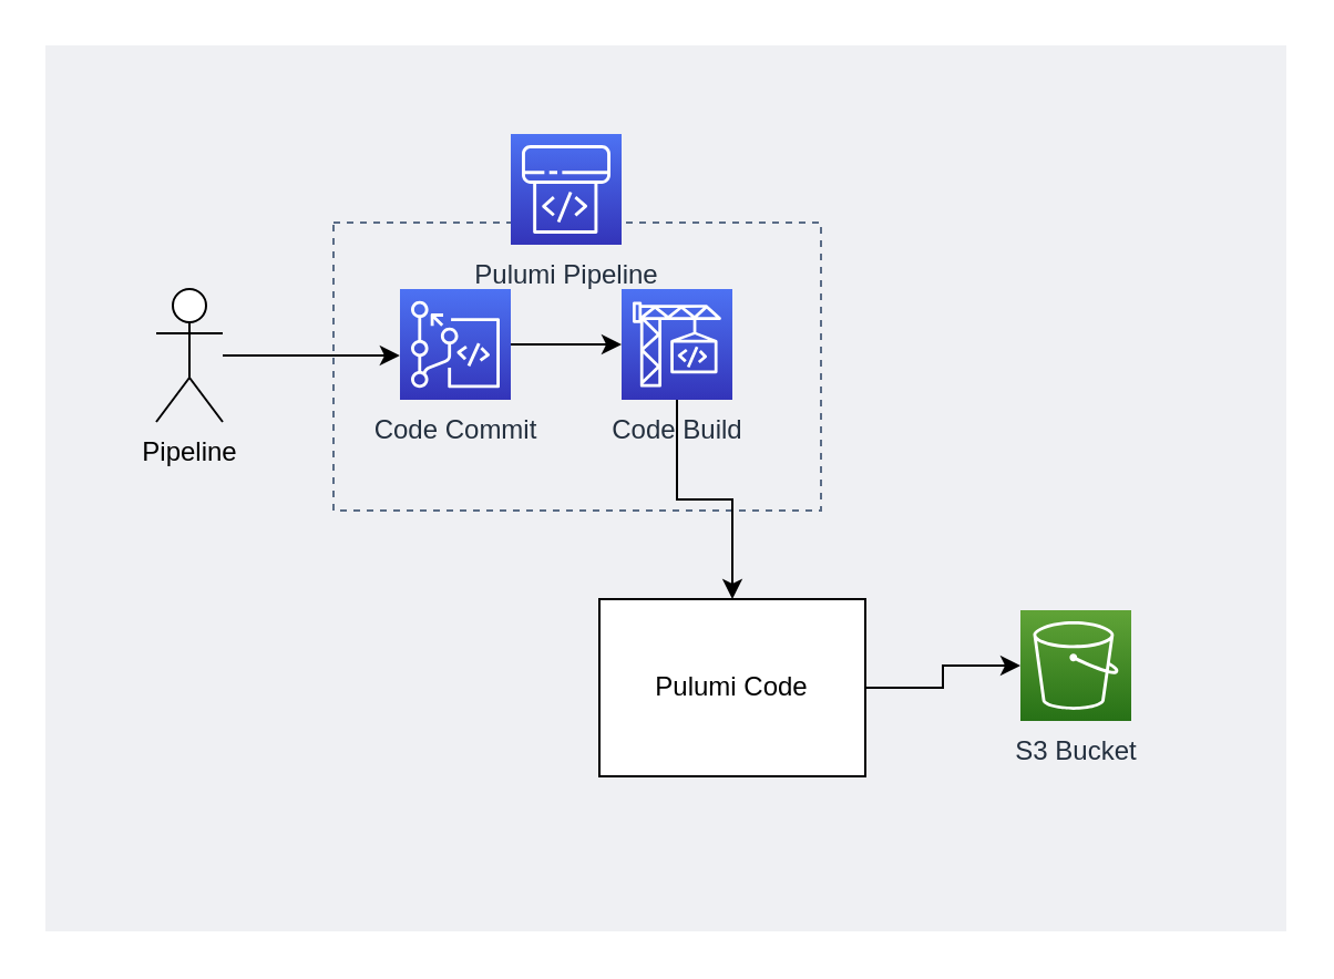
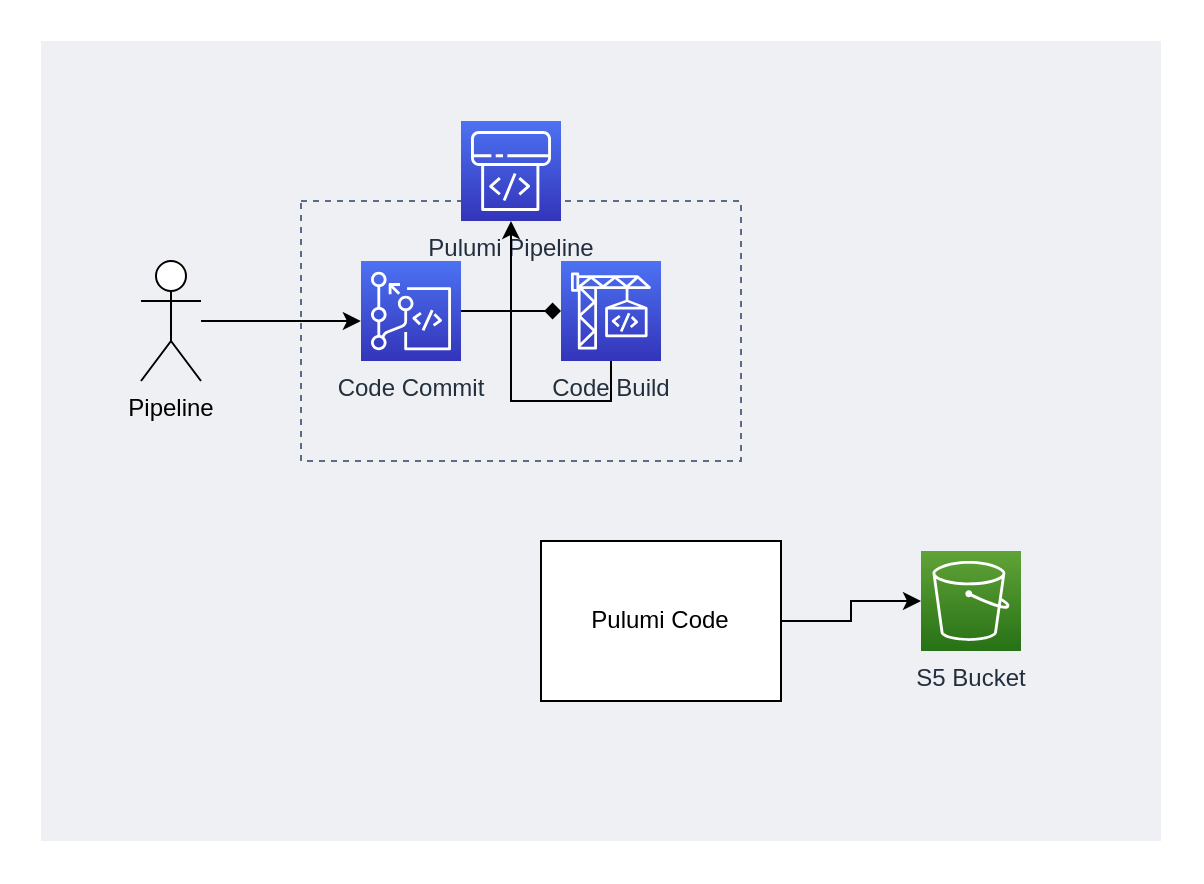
  <mxCell id="0" />
  <mxCell id="1" parent="0" />
  <mxCell id="2" value="" style="fillColor=#EFF0F3;strokeColor=none;dashed=0;verticalAlign=top;fontStyle=0;fontColor=#232F3D;" vertex="1" parent="1"><mxGeometry x="20" y="20" width="560" height="400" as="geometry" /></mxCell>
  <mxCell id="3" style="edgeStyle=orthogonalEdgeStyle;rounded=0;orthogonalLoop=1;jettySize=auto;html=1;entryX=0.136;entryY=0.462;entryDx=0;entryDy=0;entryPerimeter=0;" edge="1" parent="1" source="4" target="5"><mxGeometry relative="1" as="geometry" /></mxCell>
  <mxCell id="4" value="Pipeline" style="shape=umlActor;verticalLabelPosition=bottom;verticalAlign=top;html=1;outlineConnect=0;" vertex="1" parent="1"><mxGeometry x="70" y="130" width="30" height="60" as="geometry" /></mxCell>
  <mxCell id="5" value="" style="fillColor=none;strokeColor=#5A6C86;dashed=1;verticalAlign=top;fontStyle=0;fontColor=#5A6C86;" vertex="1" parent="1"><mxGeometry x="150" y="100" width="220" height="130" as="geometry" /></mxCell>
- <mxCell id="6" style="edgeStyle=orthogonalEdgeStyle;rounded=0;orthogonalLoop=1;jettySize=auto;html=1;" edge="1" parent="1" source="7" target="10"><mxGeometry relative="1" as="geometry" /></mxCell>
+ <mxCell id="6" style="edgeStyle=orthogonalEdgeStyle;rounded=0;orthogonalLoop=1;jettySize=auto;html=1;endArrow=diamond;" edge="1" parent="1" source="7" target="10"><mxGeometry relative="1" as="geometry" /></mxCell>
  <mxCell id="7" value="Code Commit" style="sketch=0;points=[[0,0,0],[0.25,0,0],[0.5,0,0],[0.75,0,0],[1,0,0],[0,1,0],[0.25,1,0],[0.5,1,0],[0.75,1,0],[1,1,0],[0,0.25,0],[0,0.5,0],[0,0.75,0],[1,0.25,0],[1,0.5,0],[1,0.75,0]];outlineConnect=0;fontColor=#232F3E;gradientColor=#4D72F3;gradientDirection=north;fillColor=#3334B9;strokeColor=#ffffff;dashed=0;verticalLabelPosition=bottom;verticalAlign=top;align=center;html=1;fontSize=12;fontStyle=0;aspect=fixed;shape=mxgraph.aws4.resourceIcon;resIcon=mxgraph.aws4.codecommit;" vertex="1" parent="1"><mxGeometry x="180" y="130" width="50" height="50" as="geometry" /></mxCell>
  <mxCell id="8" value="Pulumi Pipeline" style="sketch=0;points=[[0,0,0],[0.25,0,0],[0.5,0,0],[0.75,0,0],[1,0,0],[0,1,0],[0.25,1,0],[0.5,1,0],[0.75,1,0],[1,1,0],[0,0.25,0],[0,0.5,0],[0,0.75,0],[1,0.25,0],[1,0.5,0],[1,0.75,0]];outlineConnect=0;fontColor=#232F3E;gradientColor=#4D72F3;gradientDirection=north;fillColor=#3334B9;strokeColor=#ffffff;dashed=0;verticalLabelPosition=bottom;verticalAlign=top;align=center;html=1;fontSize=12;fontStyle=0;aspect=fixed;shape=mxgraph.aws4.resourceIcon;resIcon=mxgraph.aws4.codepipeline;" vertex="1" parent="1"><mxGeometry x="230" y="60" width="50" height="50" as="geometry" /></mxCell>
- <mxCell id="9" style="edgeStyle=orthogonalEdgeStyle;rounded=0;orthogonalLoop=1;jettySize=auto;html=1;exitX=0.5;exitY=1;exitDx=0;exitDy=0;exitPerimeter=0;" edge="1" parent="1" source="10" target="12"><mxGeometry relative="1" as="geometry" /></mxCell>
+ <mxCell id="9" style="edgeStyle=orthogonalEdgeStyle;rounded=0;orthogonalLoop=1;jettySize=auto;html=1;exitX=0.5;exitY=1;exitDx=0;exitDy=0;exitPerimeter=0;" edge="1" parent="1" source="10" target="8"><mxGeometry relative="1" as="geometry" /></mxCell>
  <mxCell id="10" value="Code Build" style="sketch=0;points=[[0,0,0],[0.25,0,0],[0.5,0,0],[0.75,0,0],[1,0,0],[0,1,0],[0.25,1,0],[0.5,1,0],[0.75,1,0],[1,1,0],[0,0.25,0],[0,0.5,0],[0,0.75,0],[1,0.25,0],[1,0.5,0],[1,0.75,0]];outlineConnect=0;fontColor=#232F3E;gradientColor=#4D72F3;gradientDirection=north;fillColor=#3334B9;strokeColor=#ffffff;dashed=0;verticalLabelPosition=bottom;verticalAlign=top;align=center;html=1;fontSize=12;fontStyle=0;aspect=fixed;shape=mxgraph.aws4.resourceIcon;resIcon=mxgraph.aws4.codebuild;" vertex="1" parent="1"><mxGeometry x="280" y="130" width="50" height="50" as="geometry" /></mxCell>
  <mxCell id="11" style="edgeStyle=orthogonalEdgeStyle;rounded=0;orthogonalLoop=1;jettySize=auto;html=1;" edge="1" parent="1" source="12" target="13"><mxGeometry relative="1" as="geometry" /></mxCell>
  <mxCell id="12" value="Pulumi Code" style="rounded=0;whiteSpace=wrap;html=1;" vertex="1" parent="1"><mxGeometry x="270" y="270" width="120" height="80" as="geometry" /></mxCell>
- <mxCell id="13" value="S3 Bucket&lt;br&gt;" style="sketch=0;points=[[0,0,0],[0.25,0,0],[0.5,0,0],[0.75,0,0],[1,0,0],[0,1,0],[0.25,1,0],[0.5,1,0],[0.75,1,0],[1,1,0],[0,0.25,0],[0,0.5,0],[0,0.75,0],[1,0.25,0],[1,0.5,0],[1,0.75,0]];outlineConnect=0;fontColor=#232F3E;gradientColor=#60A337;gradientDirection=north;fillColor=#277116;strokeColor=#ffffff;dashed=0;verticalLabelPosition=bottom;verticalAlign=top;align=center;html=1;fontSize=12;fontStyle=0;aspect=fixed;shape=mxgraph.aws4.resourceIcon;resIcon=mxgraph.aws4.s3;" vertex="1" parent="1"><mxGeometry x="460" y="275" width="50" height="50" as="geometry" /></mxCell>
+ <mxCell id="13" value="S5 Bucket&lt;br&gt;" style="sketch=0;points=[[0,0,0],[0.25,0,0],[0.5,0,0],[0.75,0,0],[1,0,0],[0,1,0],[0.25,1,0],[0.5,1,0],[0.75,1,0],[1,1,0],[0,0.25,0],[0,0.5,0],[0,0.75,0],[1,0.25,0],[1,0.5,0],[1,0.75,0]];outlineConnect=0;fontColor=#232F3E;gradientColor=#60A337;gradientDirection=north;fillColor=#277116;strokeColor=#ffffff;dashed=0;verticalLabelPosition=bottom;verticalAlign=top;align=center;html=1;fontSize=12;fontStyle=0;aspect=fixed;shape=mxgraph.aws4.resourceIcon;resIcon=mxgraph.aws4.s3;" vertex="1" parent="1"><mxGeometry x="460" y="275" width="50" height="50" as="geometry" /></mxCell>
